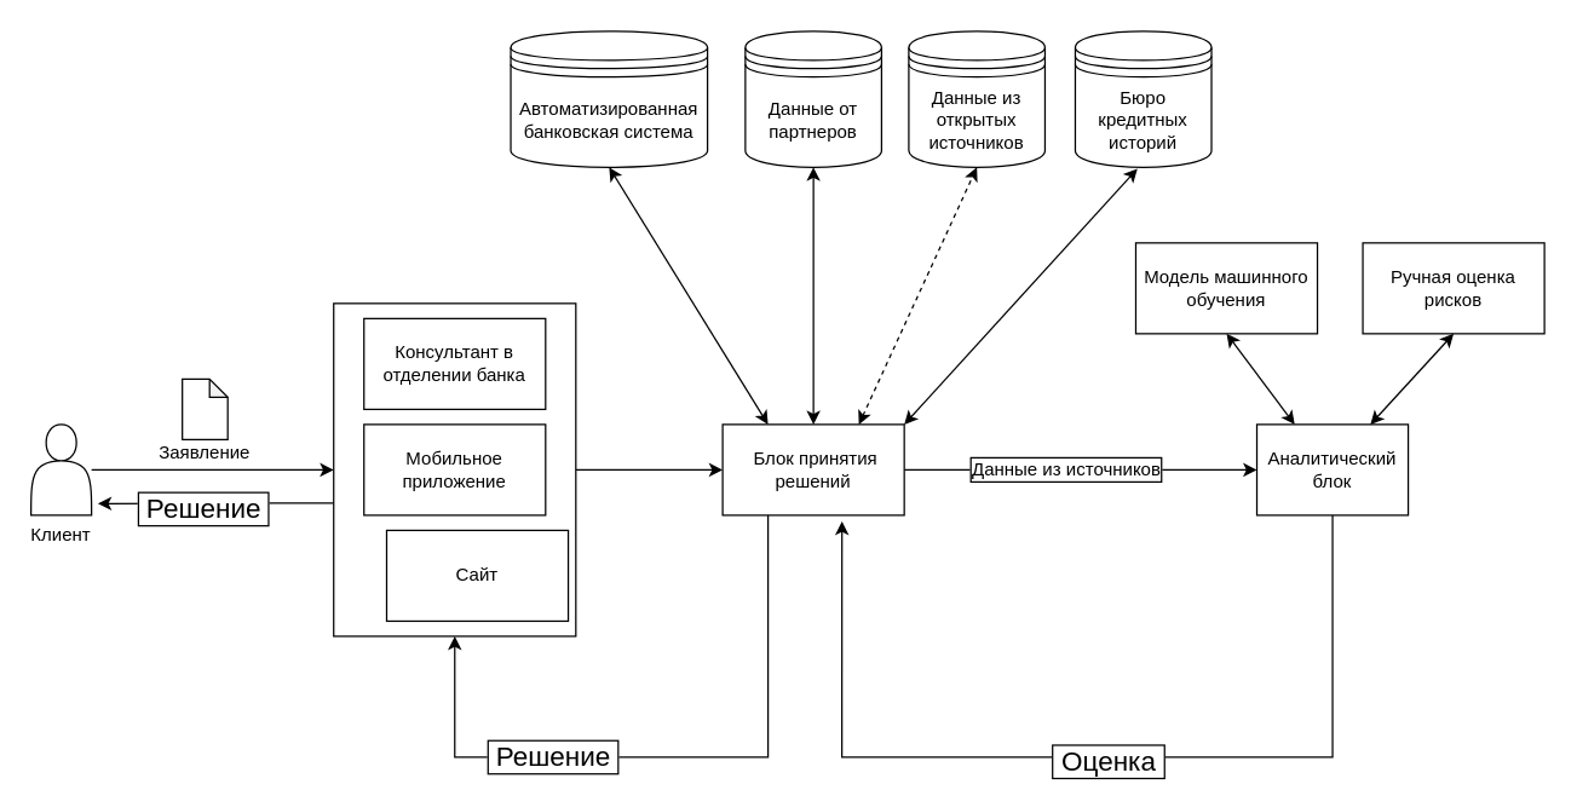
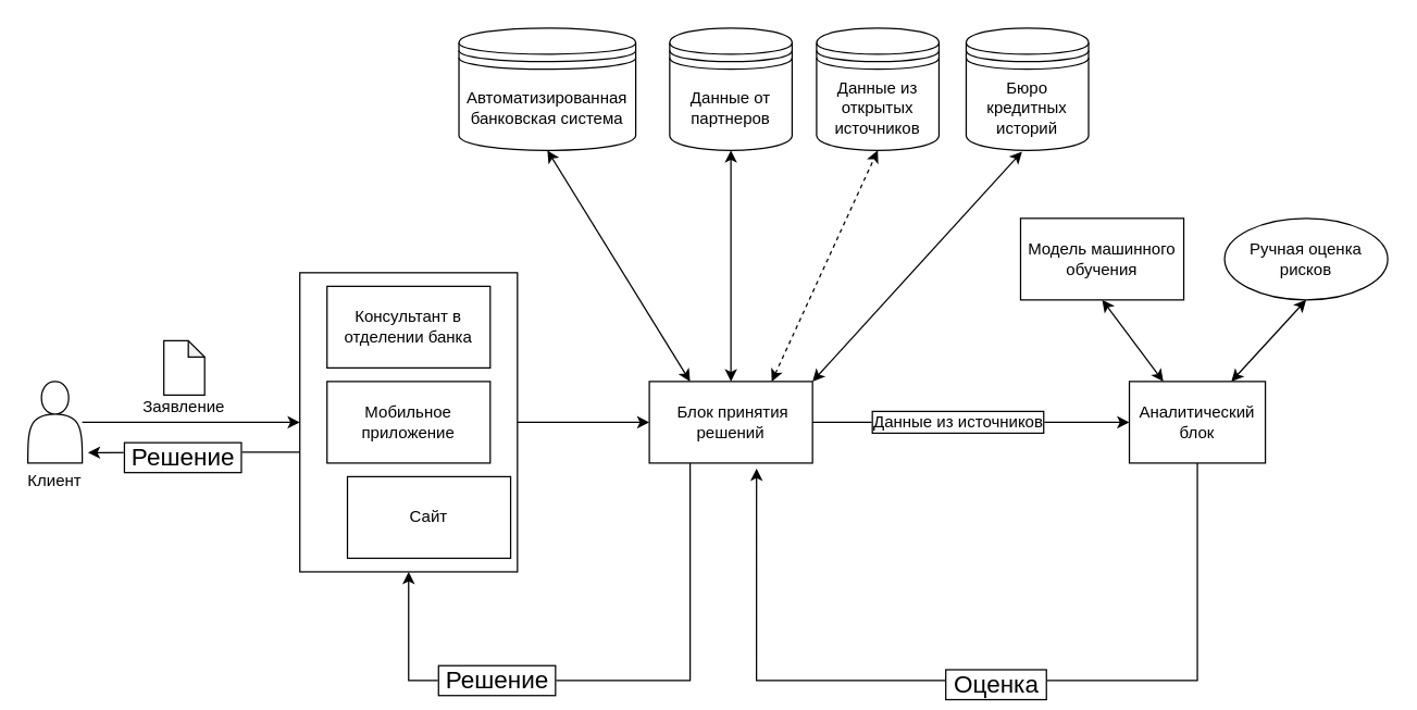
  <mxCell id="0" style=";html=1;" />
  <mxCell id="1" style=";html=1;" parent="0" />
  <mxCell id="2" style="edgeStyle=orthogonalEdgeStyle;rounded=0;orthogonalLoop=1;jettySize=auto;html=1;entryX=0;entryY=0.5;entryDx=0;entryDy=0;fontSize=12;strokeColor=#000000;" edge="1" parent="1" source="5" target="14"><mxGeometry relative="1" as="geometry" /></mxCell>
  <mxCell id="3" style="edgeStyle=orthogonalEdgeStyle;rounded=0;orthogonalLoop=1;jettySize=auto;html=1;entryX=1.104;entryY=0.872;entryDx=0;entryDy=0;entryPerimeter=0;fontSize=18;strokeColor=#000000;" edge="1" parent="1" source="5" target="7"><mxGeometry relative="1" as="geometry"><Array as="points"><mxPoint x="180" y="332" /><mxPoint x="180" y="332" /></Array></mxGeometry></mxCell>
  <mxCell id="4" value="&amp;nbsp;Решение&amp;nbsp;" style="edgeLabel;html=1;align=center;verticalAlign=middle;resizable=0;points=[];fontSize=18;labelBorderColor=default;" vertex="1" connectable="0" parent="3"><mxGeometry x="0.112" y="3" relative="1" as="geometry"><mxPoint as="offset" /></mxGeometry></mxCell>
  <mxCell id="5" value="" style="whiteSpace=wrap;html=1;" vertex="1" parent="1"><mxGeometry x="220" y="200" width="160" height="220" as="geometry" /></mxCell>
  <mxCell id="6" style="edgeStyle=orthogonalEdgeStyle;rounded=0;orthogonalLoop=1;jettySize=auto;html=1;entryX=0;entryY=0.5;entryDx=0;entryDy=0;fontSize=12;strokeColor=#000000;" edge="1" parent="1" source="7" target="5"><mxGeometry relative="1" as="geometry" /></mxCell>
  <mxCell id="7" value="&lt;br&gt;&lt;br&gt;&lt;br&gt;&lt;br&gt;&lt;br&gt;&lt;br&gt;Клиент" style="shape=actor;whiteSpace=wrap;html=1;" vertex="1" parent="1"><mxGeometry x="20" y="280" width="40" height="60" as="geometry" /></mxCell>
  <mxCell id="8" value="&lt;br&gt;&lt;br&gt;&lt;br&gt;&lt;br&gt;Заявление" style="shape=note;whiteSpace=wrap;html=1;backgroundOutline=1;darkOpacity=0.05;size=12;" vertex="1" parent="1"><mxGeometry x="120" y="250" width="30" height="40" as="geometry" /></mxCell>
  <mxCell id="9" value="Сайт" style="whiteSpace=wrap;html=1;" vertex="1" parent="1"><mxGeometry x="255" y="350" width="120" height="60" as="geometry" /></mxCell>
  <mxCell id="10" value="Мобильное приложение" style="whiteSpace=wrap;html=1;" vertex="1" parent="1"><mxGeometry x="240" y="280" width="120" height="60" as="geometry" /></mxCell>
  <mxCell id="11" value="Консультант в отделении банка" style="whiteSpace=wrap;html=1;" vertex="1" parent="1"><mxGeometry x="240" y="210" width="120" height="60" as="geometry" /></mxCell>
  <mxCell id="12" value="" style="edgeStyle=orthogonalEdgeStyle;rounded=0;orthogonalLoop=1;jettySize=auto;html=1;fontSize=9;fillColor=#f8cecc;strokeColor=#000000;" edge="1" parent="1" source="14" target="27"><mxGeometry relative="1" as="geometry" /></mxCell>
  <mxCell id="13" value="&lt;font style=&quot;font-size: 12px&quot;&gt;Данные из источников&lt;/font&gt;" style="edgeLabel;html=1;align=center;verticalAlign=middle;resizable=0;points=[];fontSize=9;labelBorderColor=default;" vertex="1" connectable="0" parent="12"><mxGeometry x="-0.093" y="1" relative="1" as="geometry"><mxPoint as="offset" /></mxGeometry></mxCell>
  <mxCell id="14" value="&amp;nbsp;Блок принятия решений" style="whiteSpace=wrap;html=1;" vertex="1" parent="1"><mxGeometry x="477" y="280" width="120" height="60" as="geometry" /></mxCell>
  <mxCell id="15" value="" style="endArrow=classic;startArrow=classic;html=1;rounded=0;exitX=0.25;exitY=0;exitDx=0;exitDy=0;entryX=0.5;entryY=1;entryDx=0;entryDy=0;" edge="1" parent="1" source="14" target="19"><mxGeometry width="50" height="50" relative="1" as="geometry"><mxPoint x="670" y="390" as="sourcePoint" /><mxPoint x="410" y="110" as="targetPoint" /></mxGeometry></mxCell>
  <mxCell id="16" value="" style="endArrow=classic;startArrow=classic;html=1;rounded=0;exitX=0.5;exitY=0;exitDx=0;exitDy=0;entryX=0.5;entryY=1;entryDx=0;entryDy=0;" edge="1" parent="1" source="14" target="20"><mxGeometry width="50" height="50" relative="1" as="geometry"><mxPoint x="607" y="290" as="sourcePoint" /><mxPoint x="533.5" y="110" as="targetPoint" /></mxGeometry></mxCell>
  <mxCell id="17" value="" style="endArrow=classic;startArrow=classic;html=1;rounded=0;exitX=0.75;exitY=0;exitDx=0;exitDy=0;entryX=0.5;entryY=1;entryDx=0;entryDy=0;dashed=1;" edge="1" parent="1" source="14" target="18"><mxGeometry width="50" height="50" relative="1" as="geometry"><mxPoint x="547" y="290" as="sourcePoint" /><mxPoint x="660" y="110" as="targetPoint" /></mxGeometry></mxCell>
  <mxCell id="18" value="&lt;span&gt;Данные из открытых источников&lt;/span&gt;" style="shape=datastore;whiteSpace=wrap;html=1;" vertex="1" parent="1"><mxGeometry x="600" y="20" width="90" height="90" as="geometry" /></mxCell>
  <mxCell id="19" value="&lt;span&gt;Автоматизированная банковская система&lt;/span&gt;" style="shape=datastore;whiteSpace=wrap;html=1;" vertex="1" parent="1"><mxGeometry x="337" y="20" width="130" height="90" as="geometry" /></mxCell>
  <mxCell id="20" value="Данные от партнеров" style="shape=datastore;whiteSpace=wrap;html=1;" vertex="1" parent="1"><mxGeometry x="492" y="20" width="90" height="90" as="geometry" /></mxCell>
  <mxCell id="21" value="&lt;span&gt;Бюро кредитных историй&lt;/span&gt;" style="shape=datastore;whiteSpace=wrap;html=1;" vertex="1" parent="1"><mxGeometry x="710" y="20" width="90" height="90" as="geometry" /></mxCell>
  <mxCell id="22" value="" style="endArrow=classic;startArrow=classic;html=1;rounded=0;entryX=0.456;entryY=1.01;entryDx=0;entryDy=0;exitX=1;exitY=0;exitDx=0;exitDy=0;entryPerimeter=0;" edge="1" parent="1" source="14" target="21"><mxGeometry width="50" height="50" relative="1" as="geometry"><mxPoint x="700" y="300" as="sourcePoint" /><mxPoint x="778" y="130" as="targetPoint" /></mxGeometry></mxCell>
  <mxCell id="23" style="edgeStyle=orthogonalEdgeStyle;rounded=0;orthogonalLoop=1;jettySize=auto;html=1;fontSize=12;strokeColor=#000000;entryX=0.5;entryY=1;entryDx=0;entryDy=0;exitX=0.25;exitY=1;exitDx=0;exitDy=0;" edge="1" parent="1" source="14" target="5"><mxGeometry relative="1" as="geometry"><mxPoint x="850" y="500" as="targetPoint" /><Array as="points"><mxPoint x="507" y="500" /><mxPoint x="300" y="500" /></Array></mxGeometry></mxCell>
  <mxCell id="24" value="&lt;font style=&quot;font-size: 18px&quot;&gt;&amp;nbsp;Решение&amp;nbsp;&lt;/font&gt;" style="edgeLabel;html=1;align=center;verticalAlign=middle;resizable=0;points=[];fontSize=12;labelBorderColor=default;" vertex="1" connectable="0" parent="23"><mxGeometry x="0.071" y="-1" relative="1" as="geometry"><mxPoint x="-64" as="offset" /></mxGeometry></mxCell>
  <mxCell id="25" style="edgeStyle=orthogonalEdgeStyle;rounded=0;orthogonalLoop=1;jettySize=auto;html=1;exitX=0.5;exitY=1;exitDx=0;exitDy=0;entryX=0.657;entryY=1.067;entryDx=0;entryDy=0;entryPerimeter=0;fontSize=18;strokeColor=#000000;" edge="1" parent="1" source="27" target="14"><mxGeometry relative="1" as="geometry"><Array as="points"><mxPoint x="880" y="500" /><mxPoint x="556" y="500" /></Array></mxGeometry></mxCell>
  <mxCell id="26" value="&amp;nbsp;Оценка&amp;nbsp;" style="edgeLabel;html=1;align=center;verticalAlign=middle;resizable=0;points=[];fontSize=18;labelBorderColor=default;" vertex="1" connectable="0" parent="25"><mxGeometry x="-0.034" y="2" relative="1" as="geometry"><mxPoint as="offset" /></mxGeometry></mxCell>
  <mxCell id="27" value="Аналитический блок" style="whiteSpace=wrap;html=1;" vertex="1" parent="1"><mxGeometry x="830" y="280" width="100" height="60" as="geometry" /></mxCell>
  <mxCell id="28" value="Модель машинного обучения" style="whiteSpace=wrap;html=1;" vertex="1" parent="1"><mxGeometry x="750" y="160" width="120" height="60" as="geometry" /></mxCell>
  <mxCell id="29" value="" style="endArrow=classic;startArrow=classic;html=1;rounded=0;fontSize=12;strokeColor=#000000;entryX=0.5;entryY=1;entryDx=0;entryDy=0;exitX=0.25;exitY=0;exitDx=0;exitDy=0;" edge="1" parent="1" source="27" target="28"><mxGeometry width="50" height="50" relative="1" as="geometry"><mxPoint x="800" y="310" as="sourcePoint" /><mxPoint x="850" y="260" as="targetPoint" /></mxGeometry></mxCell>
- <mxCell id="30" value="Ручная оценка рисков" style="whiteSpace=wrap;html=1;" vertex="1" parent="1"><mxGeometry x="900" y="160" width="120" height="60" as="geometry" /></mxCell>
+ <mxCell id="30" value="Ручная оценка рисков" style="ellipse;whiteSpace=wrap;html=1;" vertex="1" parent="1"><mxGeometry x="900" y="160" width="120" height="60" as="geometry" /></mxCell>
  <mxCell id="31" value="" style="endArrow=classic;startArrow=classic;html=1;rounded=0;fontSize=12;strokeColor=#000000;exitX=0.75;exitY=0;exitDx=0;exitDy=0;entryX=0.5;entryY=1;entryDx=0;entryDy=0;" edge="1" parent="1" source="27" target="30"><mxGeometry width="50" height="50" relative="1" as="geometry"><mxPoint x="800" y="300" as="sourcePoint" /><mxPoint x="850" y="250" as="targetPoint" /></mxGeometry></mxCell>
